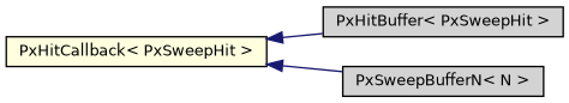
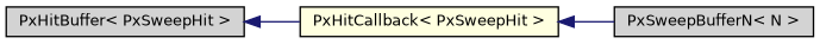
  digraph {
    rankdir=LR
    node [color=black fillcolor=lightgrey fontname=Helvetica fontsize=10 shape=record style=filled]
    edge [color=midnightblue dir=back fontname=Helvetica fontsize=10 labelfontname=Helvetica labelfontsize=10 style=solid]
    n1 [fillcolor=lightyellow height=0.2 label="PxHitCallback\< PxSweepHit \>" width=0.4]
    n2 [height=0.2 label="PxHitBuffer\< PxSweepHit \>" width=0.4]
    n3 [height=0.2 label="PxSweepBufferN\< N \>" width=0.4]
-   n1 -> n2
+   n2 -> n1
    n1 -> n3
  }
